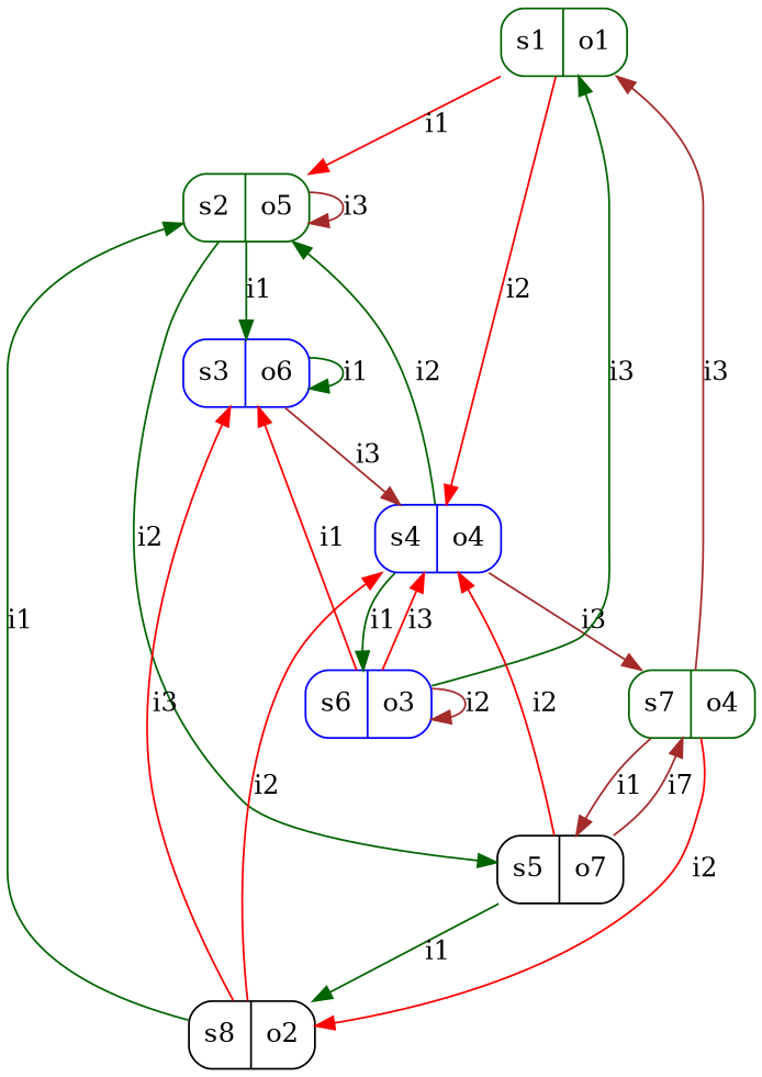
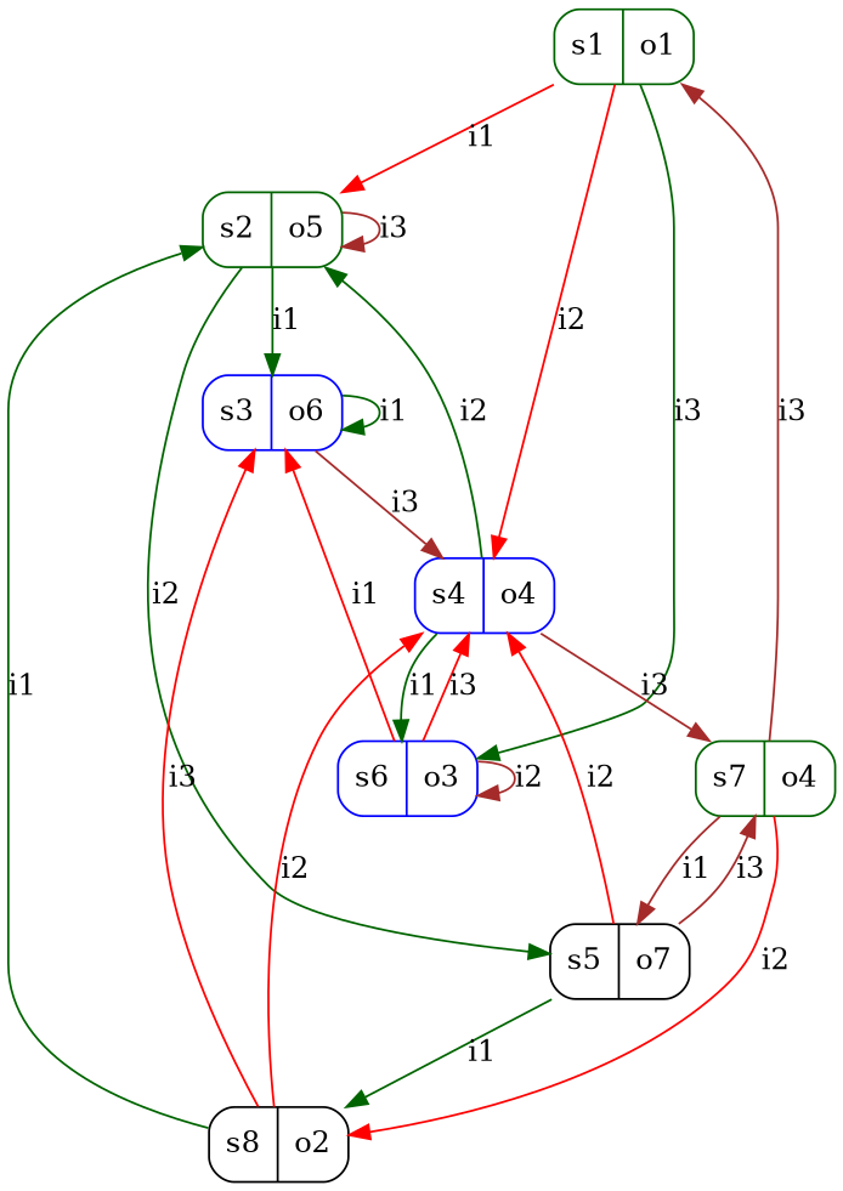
  digraph {
    node [color=darkgreen shape=record style=rounded]
    edge [color=red]
    n1 [label="s1|o1"]
    n2 [label="s2|o5"]
    n3 [color=blue label="s4|o4"]
    n4 [color=blue label="s6|o3"]
    n5 [color=blue label="s3|o6"]
    n6 [color=black label="s5|o7"]
    n7 [label="s7|o4"]
    n8 [color=black label="s8|o2"]
    n1 -> n2 [label=i1]
    n1 -> n3 [label=i2]
-   n4 -> n1 [color=darkgreen label=i3]
+   n1 -> n4 [color=darkgreen label=i3]
    n2 -> n2 [color=brown label=i3]
    n2 -> n5 [color=darkgreen label=i1]
    n2 -> n6 [color=darkgreen label=i2]
    n3 -> n2 [color=darkgreen label=i2]
    n3 -> n4 [color=darkgreen label=i1]
    n3 -> n7 [color=brown label=i3]
    n4 -> n3 [label=i3]
    n4 -> n4 [color=brown label=i2]
    n4 -> n5 [label=i1]
    n5 -> n3 [color=brown label=i3]
    n5 -> n5 [color=darkgreen label=i1]
    n6 -> n3 [label=i2]
-   n6 -> n7 [color=brown label=i7]
+   n6 -> n7 [color=brown label=i3]
    n6 -> n8 [color=darkgreen label=i1]
    n7 -> n1 [color=brown label=i3]
    n7 -> n6 [color=brown label=i1]
    n7 -> n8 [label=i2]
    n8 -> n2 [color=darkgreen label=i1]
    n8 -> n3 [label=i2]
    n8 -> n5 [label=i3]
  }
